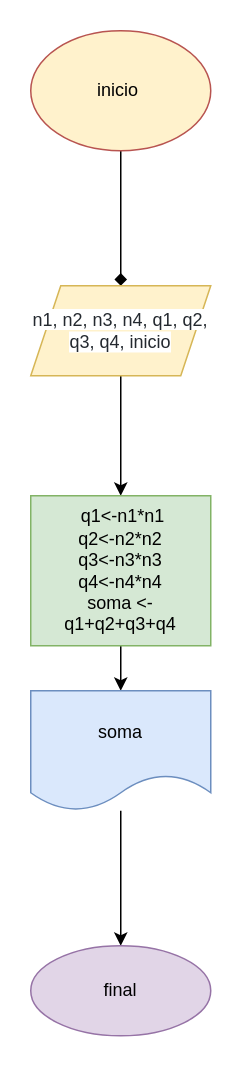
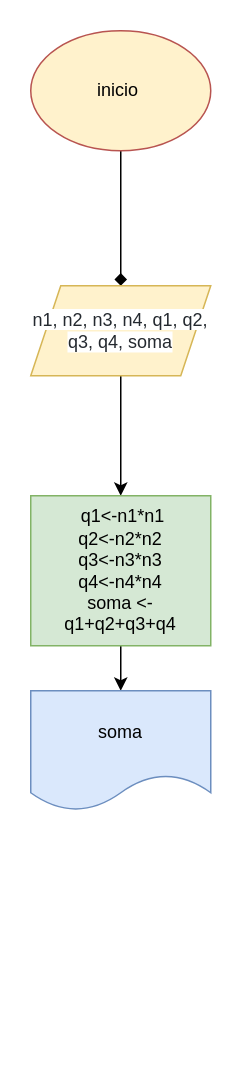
  <mxCell id="0" />
  <mxCell id="1" parent="0" />
  <mxCell id="2" value="" style="edgeStyle=orthogonalEdgeStyle;rounded=0;orthogonalLoop=1;jettySize=auto;html=1;endArrow=diamond;" edge="1" parent="1" source="3" target="5"><mxGeometry relative="1" as="geometry" /></mxCell>
  <mxCell id="3" value="inicio&amp;nbsp;" style="ellipse;whiteSpace=wrap;html=1;fillColor=#fff2cc;strokeColor=#b85450;" vertex="1" parent="1"><mxGeometry x="20" y="20" width="120" height="80" as="geometry" /></mxCell>
  <mxCell id="4" value="" style="edgeStyle=orthogonalEdgeStyle;rounded=0;orthogonalLoop=1;jettySize=auto;html=1;" edge="1" parent="1" source="5" target="7"><mxGeometry relative="1" as="geometry" /></mxCell>
- <mxCell id="5" value="&lt;span style=&quot;color: rgb(36 , 41 , 47) ; font-family: , , &amp;#34;sf mono&amp;#34; , &amp;#34;menlo&amp;#34; , &amp;#34;consolas&amp;#34; , &amp;#34;liberation mono&amp;#34; , monospace ; background-color: rgb(255 , 255 , 255)&quot;&gt;n1, n2, n3, n4, q1, q2, q3, q4, inicio&lt;/span&gt;" style="shape=parallelogram;perimeter=parallelogramPerimeter;whiteSpace=wrap;html=1;fixedSize=1;fillColor=#fff2cc;strokeColor=#d6b656;" vertex="1" parent="1"><mxGeometry x="20" y="190" width="120" height="60" as="geometry" /></mxCell>
+ <mxCell id="5" value="&lt;span style=&quot;color: rgb(36 , 41 , 47) ; font-family: , , &amp;#34;sf mono&amp;#34; , &amp;#34;menlo&amp;#34; , &amp;#34;consolas&amp;#34; , &amp;#34;liberation mono&amp;#34; , monospace ; background-color: rgb(255 , 255 , 255)&quot;&gt;n1, n2, n3, n4, q1, q2, q3, q4, soma&lt;/span&gt;" style="shape=parallelogram;perimeter=parallelogramPerimeter;whiteSpace=wrap;html=1;fixedSize=1;fillColor=#fff2cc;strokeColor=#d6b656;" vertex="1" parent="1"><mxGeometry x="20" y="190" width="120" height="60" as="geometry" /></mxCell>
  <mxCell id="6" value="" style="edgeStyle=orthogonalEdgeStyle;rounded=0;orthogonalLoop=1;jettySize=auto;html=1;" edge="1" parent="1" source="7" target="9"><mxGeometry relative="1" as="geometry" /></mxCell>
  <mxCell id="7" value="&amp;nbsp;q1&amp;lt;-n1*n1&lt;br&gt;q2&amp;lt;-n2*n2&lt;br&gt;q3&amp;lt;-n3*n3&lt;br&gt;q4&amp;lt;-n4*n4&lt;br&gt;soma &amp;lt;- q1+q2+q3+q4" style="whiteSpace=wrap;html=1;fillColor=#d5e8d4;strokeColor=#82b366;" vertex="1" parent="1"><mxGeometry x="20" y="330" width="120" height="100" as="geometry" /></mxCell>
- <mxCell id="8" value="" style="edgeStyle=orthogonalEdgeStyle;rounded=0;orthogonalLoop=1;jettySize=auto;html=1;" edge="1" parent="1" source="9" target="10"><mxGeometry relative="1" as="geometry" /></mxCell>
  <mxCell id="9" value="soma" style="shape=document;whiteSpace=wrap;html=1;boundedLbl=1;fillColor=#dae8fc;strokeColor=#6c8ebf;" vertex="1" parent="1"><mxGeometry x="20" y="460" width="120" height="80" as="geometry" /></mxCell>
- <mxCell id="10" value="final" style="ellipse;whiteSpace=wrap;html=1;fillColor=#e1d5e7;strokeColor=#9673a6;" vertex="1" parent="1"><mxGeometry x="20" y="630" width="120" height="60" as="geometry" /></mxCell>
